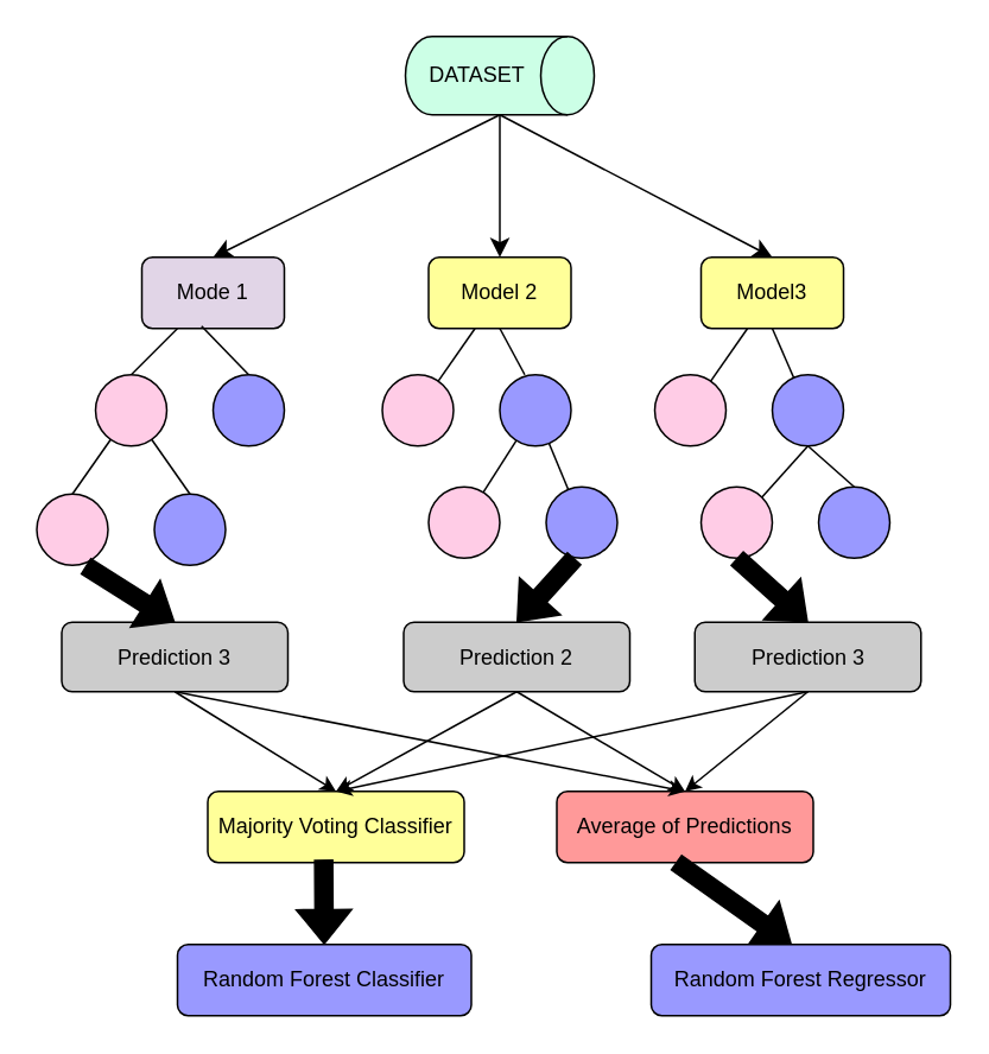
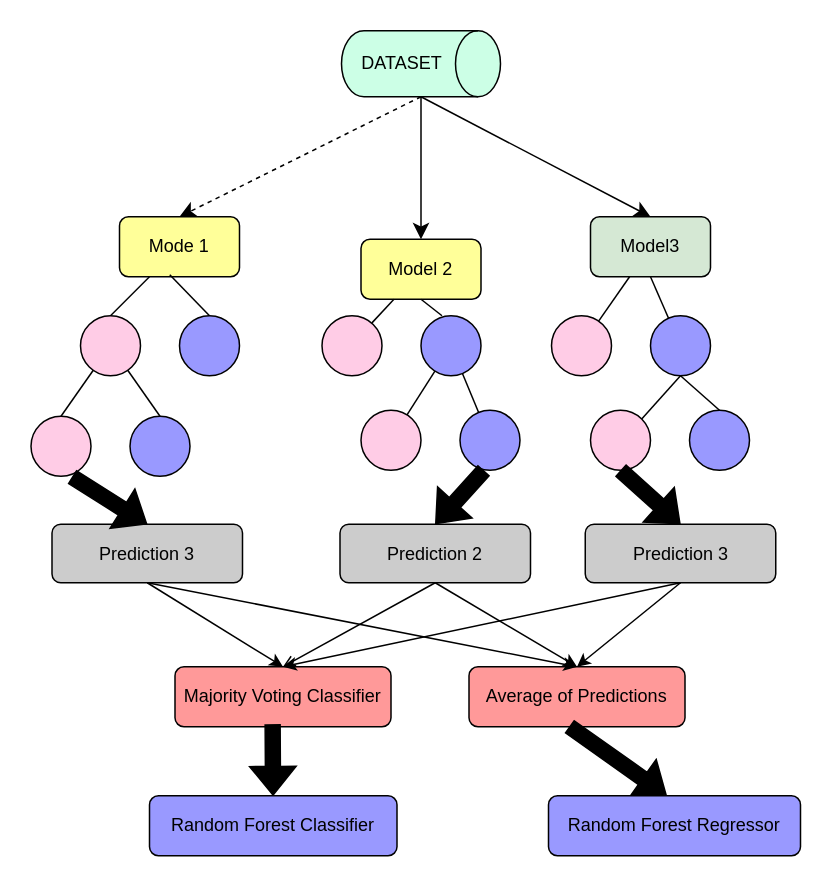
  <mxCell id="0" />
  <mxCell id="1" parent="0" />
- <mxCell id="2" value="" style="endArrow=classic;html=1;rounded=0;fontSize=12;startSize=8;endSize=8;curved=1;entryX=0.5;entryY=0;entryDx=0;entryDy=0;exitX=1;exitY=0.5;exitDx=0;exitDy=0;exitPerimeter=0;" edge="1" parent="1" source="38" target="5"><mxGeometry width="50" height="50" relative="1" as="geometry"><mxPoint x="241" y="69" as="sourcePoint" /><mxPoint x="137" y="141" as="targetPoint" /></mxGeometry></mxCell>
+ <mxCell id="2" value="" style="endArrow=classic;html=1;rounded=0;fontSize=12;startSize=8;endSize=8;curved=1;entryX=0.5;entryY=0;entryDx=0;entryDy=0;exitX=1;exitY=0.5;exitDx=0;exitDy=0;exitPerimeter=0;dashed=1;" edge="1" parent="1" source="38" target="5"><mxGeometry width="50" height="50" relative="1" as="geometry"><mxPoint x="241" y="69" as="sourcePoint" /><mxPoint x="137" y="141" as="targetPoint" /></mxGeometry></mxCell>
  <mxCell id="3" value="" style="endArrow=classic;html=1;rounded=0;fontSize=12;startSize=8;endSize=8;curved=1;entryX=0.5;entryY=0;entryDx=0;entryDy=0;exitX=1;exitY=0.5;exitDx=0;exitDy=0;exitPerimeter=0;" edge="1" parent="1" source="38" target="19"><mxGeometry width="50" height="50" relative="1" as="geometry"><mxPoint x="314" y="67" as="sourcePoint" /><mxPoint x="411" as="targetPoint" y="136" /></mxGeometry></mxCell>
  <mxCell id="4" value="" style="endArrow=classic;html=1;rounded=0;fontSize=12;startSize=8;endSize=8;curved=1;entryX=0.5;entryY=0;entryDx=0;entryDy=0;" edge="1" parent="1" source="38" target="10"><mxGeometry width="50" height="50" relative="1" as="geometry"><mxPoint x="276.5" y="71" as="sourcePoint" /><mxPoint x="277" y="134" as="targetPoint" /></mxGeometry></mxCell>
- <mxCell id="5" value="Mode 1" style="rounded=1;whiteSpace=wrap;html=1;fillColor=#e1d5e7;" vertex="1" parent="1"><mxGeometry x="79" y="144" width="80" height="40" as="geometry" /></mxCell>
+ <mxCell id="5" value="Mode 1" style="rounded=1;whiteSpace=wrap;html=1;fillColor=#FFFF99;" vertex="1" parent="1"><mxGeometry x="79" y="144" width="80" height="40" as="geometry" /></mxCell>
  <mxCell id="6" value="" style="endArrow=none;html=1;rounded=0;exitX=0.5;exitY=0;exitDx=0;exitDy=0;" edge="1" parent="1" source="7" target="5"><mxGeometry width="50" height="50" relative="1" as="geometry"><mxPoint x="85" y="214" as="sourcePoint" /><mxPoint x="110" y="188" as="targetPoint" /></mxGeometry></mxCell>
  <mxCell id="7" value="" style="ellipse;whiteSpace=wrap;html=1;aspect=fixed;fillColor=#FFCCE6;" vertex="1" parent="1"><mxGeometry x="53" y="210" width="40" height="40" as="geometry" /></mxCell>
  <mxCell id="8" value="" style="endArrow=none;html=1;rounded=0;entryX=0.419;entryY=0.966;entryDx=0;entryDy=0;entryPerimeter=0;exitX=0.5;exitY=0;exitDx=0;exitDy=0;" edge="1" parent="1" source="9" target="5"><mxGeometry width="50" height="50" relative="1" as="geometry"><mxPoint x="133" y="210" as="sourcePoint" /><mxPoint x="111" y="187" as="targetPoint" /></mxGeometry></mxCell>
  <mxCell id="9" value="" style="ellipse;whiteSpace=wrap;html=1;aspect=fixed;fillColor=#9999FF;" vertex="1" parent="1"><mxGeometry x="119" y="210" width="40" height="40" as="geometry" /></mxCell>
- <mxCell id="10" value="Model 2" style="rounded=1;whiteSpace=wrap;html=1;fillColor=#FFFF99;" vertex="1" parent="1"><mxGeometry x="240" y="144" width="80" height="40" as="geometry" /></mxCell>
+ <mxCell id="10" value="Model 2" style="rounded=1;whiteSpace=wrap;html=1;fillColor=#FFFF99;" vertex="1" parent="1"><mxGeometry x="240" y="159" width="80" height="40" as="geometry" /></mxCell>
  <mxCell id="11" value="" style="endArrow=none;html=1;rounded=0;" edge="1" parent="1" source="12" target="10"><mxGeometry width="50" height="50" relative="1" as="geometry"><mxPoint x="246" y="214" as="sourcePoint" /><mxPoint x="271" y="188" as="targetPoint" /></mxGeometry></mxCell>
  <mxCell id="12" value="" style="ellipse;whiteSpace=wrap;html=1;aspect=fixed;fillColor=#FFCCE6;" vertex="1" parent="1"><mxGeometry x="214" y="210" width="40" height="40" as="geometry" /></mxCell>
  <mxCell id="13" value="" style="endArrow=none;html=1;rounded=0;entryX=0.5;entryY=1;entryDx=0;entryDy=0;" edge="1" parent="1" target="10"><mxGeometry width="50" height="50" relative="1" as="geometry"><mxPoint x="294" y="210" as="sourcePoint" /><mxPoint x="270" y="201" as="targetPoint" /></mxGeometry></mxCell>
  <mxCell id="14" value="" style="ellipse;whiteSpace=wrap;html=1;aspect=fixed;fillColor=#9999FF;" vertex="1" parent="1"><mxGeometry x="280" y="210" width="40" height="40" as="geometry" /></mxCell>
  <mxCell id="15" value="" style="endArrow=none;html=1;rounded=0;" edge="1" parent="1" source="16" target="14"><mxGeometry width="50" height="50" relative="1" as="geometry"><mxPoint x="272" y="277" as="sourcePoint" /><mxPoint x="297" y="251" as="targetPoint" /></mxGeometry></mxCell>
  <mxCell id="16" value="" style="ellipse;whiteSpace=wrap;html=1;aspect=fixed;fillColor=#FFCCE6;" vertex="1" parent="1"><mxGeometry x="240" y="273" width="40" height="40" as="geometry" /></mxCell>
  <mxCell id="17" value="" style="endArrow=none;html=1;rounded=0;" edge="1" parent="1" source="18" target="14"><mxGeometry width="50" height="50" relative="1" as="geometry"><mxPoint x="320" y="273" as="sourcePoint" /><mxPoint x="298" y="250" as="targetPoint" /></mxGeometry></mxCell>
  <mxCell id="18" value="" style="ellipse;whiteSpace=wrap;html=1;aspect=fixed;fillColor=#9999FF;" vertex="1" parent="1"><mxGeometry x="306" y="273" width="40" height="40" as="geometry" /></mxCell>
- <mxCell id="19" value="Model3" style="rounded=1;whiteSpace=wrap;html=1;fillColor=#FFFF99;" vertex="1" parent="1"><mxGeometry x="393" y="144" width="80" height="40" as="geometry" /></mxCell>
+ <mxCell id="19" value="Model3" style="rounded=1;whiteSpace=wrap;html=1;fillColor=#d5e8d4;" vertex="1" parent="1"><mxGeometry x="393" y="144" width="80" height="40" as="geometry" /></mxCell>
  <mxCell id="20" value="" style="endArrow=none;html=1;rounded=0;" edge="1" parent="1" source="21" target="19"><mxGeometry width="50" height="50" relative="1" as="geometry"><mxPoint x="399" y="214" as="sourcePoint" /><mxPoint x="424" y="188" as="targetPoint" /></mxGeometry></mxCell>
  <mxCell id="21" value="" style="ellipse;whiteSpace=wrap;html=1;aspect=fixed;fillColor=#FFCCE6;" vertex="1" parent="1"><mxGeometry x="367" y="210" width="40" height="40" as="geometry" /></mxCell>
  <mxCell id="22" value="" style="endArrow=none;html=1;rounded=0;entryX=0.5;entryY=1;entryDx=0;entryDy=0;" edge="1" parent="1" source="23" target="19"><mxGeometry width="50" height="50" relative="1" as="geometry"><mxPoint x="447" y="210" as="sourcePoint" /><mxPoint x="425" y="187" as="targetPoint" /></mxGeometry></mxCell>
  <mxCell id="23" value="" style="ellipse;whiteSpace=wrap;html=1;aspect=fixed;fillColor=#9999FF;" vertex="1" parent="1"><mxGeometry x="433" y="210" width="40" height="40" as="geometry" /></mxCell>
  <mxCell id="24" value="" style="endArrow=none;html=1;rounded=0;entryX=0.5;entryY=1;entryDx=0;entryDy=0;exitX=1;exitY=0;exitDx=0;exitDy=0;" edge="1" parent="1" source="25" target="23"><mxGeometry width="50" height="50" relative="1" as="geometry"><mxPoint x="425" y="277" as="sourcePoint" /><mxPoint x="450" y="251" as="targetPoint" /></mxGeometry></mxCell>
  <mxCell id="25" value="" style="ellipse;whiteSpace=wrap;html=1;aspect=fixed;fillColor=#FFCCE6;" vertex="1" parent="1"><mxGeometry x="393" y="273" width="40" height="40" as="geometry" /></mxCell>
  <mxCell id="26" value="" style="endArrow=none;html=1;rounded=0;entryX=0.5;entryY=1;entryDx=0;entryDy=0;exitX=0.5;exitY=0;exitDx=0;exitDy=0;" edge="1" parent="1" source="27" target="23"><mxGeometry width="50" height="50" relative="1" as="geometry"><mxPoint x="473" y="273" as="sourcePoint" /><mxPoint x="451" y="250" as="targetPoint" /></mxGeometry></mxCell>
  <mxCell id="27" value="" style="ellipse;whiteSpace=wrap;html=1;aspect=fixed;fillColor=#9999FF;" vertex="1" parent="1"><mxGeometry x="459" y="273" width="40" height="40" as="geometry" /></mxCell>
  <mxCell id="28" value="Prediction 2" style="rounded=1;whiteSpace=wrap;html=1;fillColor=#CCCCCC;" vertex="1" parent="1"><mxGeometry x="226" y="349" width="127" height="39" as="geometry" /></mxCell>
  <mxCell id="29" value="" style="shape=flexArrow;endArrow=classic;html=1;rounded=0;fillColor=#000000;entryX=0.5;entryY=0;entryDx=0;entryDy=0;" edge="1" parent="1" target="28"><mxGeometry width="50" height="50" relative="1" as="geometry"><mxPoint x="322" y="313" as="sourcePoint" /><mxPoint x="280" y="377" as="targetPoint" /></mxGeometry></mxCell>
  <mxCell id="30" value="" style="endArrow=none;html=1;rounded=0;exitX=0.5;exitY=0;exitDx=0;exitDy=0;" edge="1" parent="1" source="31" target="7"><mxGeometry width="50" height="50" relative="1" as="geometry"><mxPoint x="52" y="281" as="sourcePoint" /><mxPoint x="66" y="251" as="targetPoint" /></mxGeometry></mxCell>
  <mxCell id="31" value="" style="ellipse;whiteSpace=wrap;html=1;aspect=fixed;fillColor=#FFCCE6;" vertex="1" parent="1"><mxGeometry x="20" y="277" width="40" height="40" as="geometry" /></mxCell>
  <mxCell id="32" value="" style="endArrow=none;html=1;rounded=0;exitX=0.5;exitY=0;exitDx=0;exitDy=0;" edge="1" parent="1" source="33" target="7"><mxGeometry width="50" height="50" relative="1" as="geometry"><mxPoint x="100" y="277" as="sourcePoint" /><mxPoint x="80" y="250" as="targetPoint" /></mxGeometry></mxCell>
  <mxCell id="33" value="" style="ellipse;whiteSpace=wrap;html=1;aspect=fixed;fillColor=#9999FF;" vertex="1" parent="1"><mxGeometry x="86" y="277" width="40" height="40" as="geometry" /></mxCell>
  <mxCell id="34" value="Prediction 3" style="rounded=1;whiteSpace=wrap;html=1;fillColor=#CCCCCC;" vertex="1" parent="1"><mxGeometry x="389.5" y="349" width="127" height="39" as="geometry" /></mxCell>
  <mxCell id="35" value="" style="shape=flexArrow;endArrow=classic;html=1;rounded=0;fillColor=#000000;entryX=0.5;entryY=0;entryDx=0;entryDy=0;exitX=0.5;exitY=1;exitDx=0;exitDy=0;" edge="1" parent="1" target="34" source="25"><mxGeometry width="50" height="50" relative="1" as="geometry"><mxPoint x="485.5" y="313" as="sourcePoint" /><mxPoint x="443.5" y="377" as="targetPoint" /></mxGeometry></mxCell>
  <mxCell id="36" value="Prediction 3" style="rounded=1;whiteSpace=wrap;html=1;fillColor=#CCCCCC;" vertex="1" parent="1"><mxGeometry x="34" y="349" width="127" height="39" as="geometry" /></mxCell>
  <mxCell id="37" value="" style="shape=flexArrow;endArrow=classic;html=1;rounded=0;fillColor=#000000;exitX=0.682;exitY=1.009;exitDx=0;exitDy=0;exitPerimeter=0;entryX=0.5;entryY=0;entryDx=0;entryDy=0;" edge="1" parent="1" target="36" source="31"><mxGeometry width="50" height="50" relative="1" as="geometry"><mxPoint x="55.5" y="317" as="sourcePoint" /><mxPoint x="-76" y="338" as="targetPoint" /></mxGeometry></mxCell>
  <mxCell id="38" value="DATASET" style="shape=cylinder3;whiteSpace=wrap;html=1;boundedLbl=1;backgroundOutline=1;size=15;direction=south;fillColor=#CCFFE6;" vertex="1" parent="1"><mxGeometry x="227" y="20" width="106" height="44" as="geometry" /></mxCell>
  <mxCell id="39" value="Average of Predictions" style="rounded=1;whiteSpace=wrap;html=1;fillColor=#FF9999;" vertex="1" parent="1"><mxGeometry x="312" y="444" width="144" height="40" as="geometry" /></mxCell>
  <mxCell id="40" value="" style="endArrow=classic;html=1;rounded=0;exitX=0.5;exitY=1;exitDx=0;exitDy=0;entryX=0.5;entryY=0;entryDx=0;entryDy=0;" edge="1" parent="1" source="36" target="39"><mxGeometry width="50" height="50" relative="1" as="geometry"><mxPoint x="119" y="420" as="sourcePoint" /><mxPoint x="159" y="482" as="targetPoint" /></mxGeometry></mxCell>
  <mxCell id="41" value="" style="endArrow=classic;html=1;rounded=0;entryX=0.5;entryY=0;entryDx=0;entryDy=0;exitX=0.5;exitY=1;exitDx=0;exitDy=0;" edge="1" parent="1" source="28" target="39"><mxGeometry width="50" height="50" relative="1" as="geometry"><mxPoint x="137" y="519" as="sourcePoint" /><mxPoint x="405" y="449" as="targetPoint" /></mxGeometry></mxCell>
  <mxCell id="42" value="" style="endArrow=classic;html=1;rounded=0;exitX=0.5;exitY=1;exitDx=0;exitDy=0;entryX=0.5;entryY=0;entryDx=0;entryDy=0;" edge="1" parent="1" source="34" target="39"><mxGeometry width="50" height="50" relative="1" as="geometry"><mxPoint x="118" y="408" as="sourcePoint" /><mxPoint x="415" y="459" as="targetPoint" /></mxGeometry></mxCell>
- <mxCell id="43" value="Majority Voting Classifier" style="rounded=1;whiteSpace=wrap;html=1;fillColor=#ffff99;" vertex="1" parent="1"><mxGeometry x="116" y="444" width="144" height="40" as="geometry" /></mxCell>
+ <mxCell id="43" value="Majority Voting Classifier" style="rounded=1;whiteSpace=wrap;html=1;fillColor=#FF9999;" vertex="1" parent="1"><mxGeometry x="116" y="444" width="144" height="40" as="geometry" /></mxCell>
  <mxCell id="44" value="" style="endArrow=classic;html=1;rounded=0;exitX=0.5;exitY=1;exitDx=0;exitDy=0;entryX=0.5;entryY=0;entryDx=0;entryDy=0;" edge="1" parent="1" source="36" target="43"><mxGeometry width="50" height="50" relative="1" as="geometry"><mxPoint x="108" y="398" as="sourcePoint" /><mxPoint x="394" y="454" as="targetPoint" /></mxGeometry></mxCell>
- <mxCell id="45" value="" style="endArrow=classic;html=1;rounded=0;exitX=0.5;exitY=1;exitDx=0;exitDy=0;entryX=0.5;entryY=0;entryDx=0;entryDy=0;" edge="1" parent="1" source="28" target="43"><mxGeometry width="50" height="50" relative="1" as="geometry"><mxPoint x="108" y="398" as="sourcePoint" /><mxPoint x="198" y="454" as="targetPoint" /></mxGeometry></mxCell>
+ <mxCell id="45" value="" style="endArrow=open;html=1;rounded=0;exitX=0.5;exitY=1;exitDx=0;exitDy=0;entryX=0.5;entryY=0;entryDx=0;entryDy=0;" edge="1" parent="1" source="28" target="43"><mxGeometry width="50" height="50" relative="1" as="geometry"><mxPoint x="108" y="398" as="sourcePoint" /><mxPoint x="198" y="454" as="targetPoint" /></mxGeometry></mxCell>
  <mxCell id="46" value="" style="endArrow=classic;html=1;rounded=0;exitX=0.5;exitY=1;exitDx=0;exitDy=0;entryX=0.5;entryY=0;entryDx=0;entryDy=0;" edge="1" parent="1" source="34" target="43"><mxGeometry width="50" height="50" relative="1" as="geometry"><mxPoint x="300" y="398" as="sourcePoint" /><mxPoint x="198" y="454" as="targetPoint" /></mxGeometry></mxCell>
  <mxCell id="47" value="" style="shape=flexArrow;endArrow=classic;html=1;rounded=0;fillColor=#000000;exitX=0.464;exitY=0.994;exitDx=0;exitDy=0;exitPerimeter=0;entryX=0.469;entryY=-0.008;entryDx=0;entryDy=0;entryPerimeter=0;" edge="1" parent="1" source="39" target="49"><mxGeometry width="50" height="50" relative="1" as="geometry"><mxPoint x="320" y="512" as="sourcePoint" /><mxPoint x="379" y="524" as="targetPoint" /></mxGeometry></mxCell>
  <mxCell id="48" value="" style="shape=flexArrow;endArrow=classic;html=1;rounded=0;fillColor=#000000;exitX=0.452;exitY=0.956;exitDx=0;exitDy=0;exitPerimeter=0;" edge="1" parent="1" source="43" target="50"><mxGeometry width="50" height="50" relative="1" as="geometry"><mxPoint x="176" y="497" as="sourcePoint" /><mxPoint x="181" y="529" as="targetPoint" /></mxGeometry></mxCell>
  <mxCell id="49" value="Random Forest Regressor" style="rounded=1;whiteSpace=wrap;html=1;fillColor=#9999FF;" vertex="1" parent="1"><mxGeometry x="365" y="530" width="168" height="40" as="geometry" /></mxCell>
  <mxCell id="50" value="Random Forest Classifier" style="rounded=1;whiteSpace=wrap;html=1;fillColor=#9999FF;" vertex="1" parent="1"><mxGeometry x="99" y="530" width="165" height="40" as="geometry" /></mxCell>
